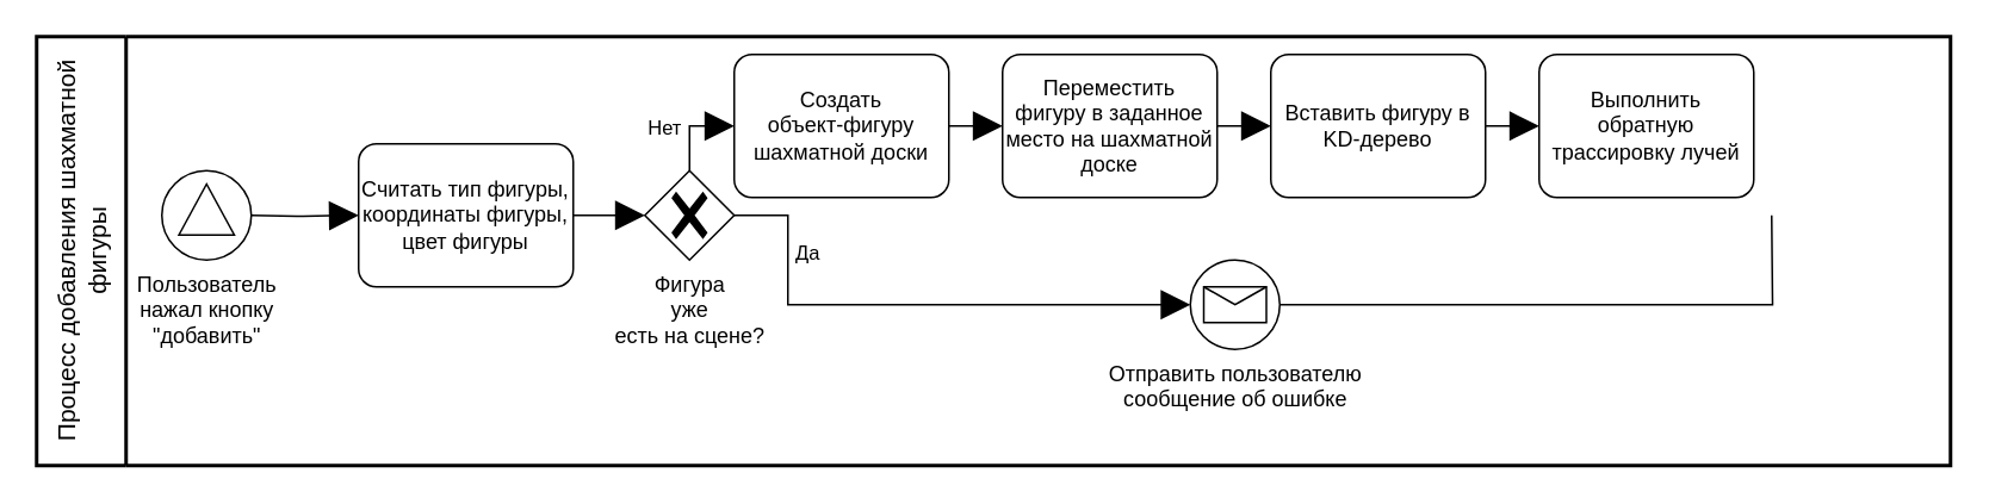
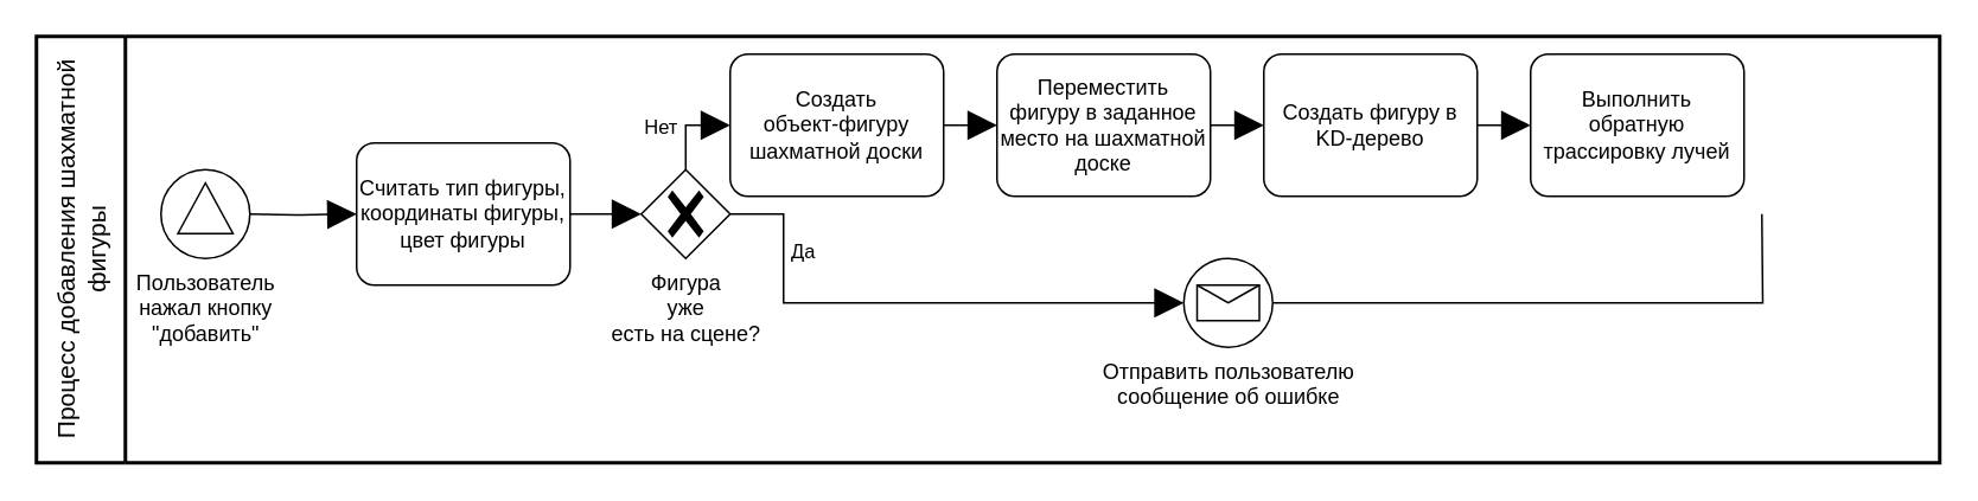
  <mxCell id="0" />
  <mxCell id="1" parent="0" />
  <mxCell id="2" value="Процесс добавления шахматной фигуры" style="swimlane;html=1;startSize=50;fontStyle=0;collapsible=0;horizontal=0;swimlaneLine=1;swimlaneFillColor=#ffffff;strokeWidth=2;whiteSpace=wrap;fontSize=14;" vertex="1" parent="1"><mxGeometry x="20" y="20" width="1070" height="240" as="geometry" /></mxCell>
  <mxCell id="3" style="edgeStyle=orthogonalEdgeStyle;rounded=0;orthogonalLoop=1;jettySize=auto;html=1;endArrow=block;endFill=1;endSize=14;entryX=0;entryY=0.5;entryDx=0;entryDy=0;entryPerimeter=0;" edge="1" parent="2" target="5"><mxGeometry relative="1" as="geometry"><mxPoint x="120.0" y="100" as="sourcePoint" /><mxPoint x="160" y="100" as="targetPoint" /></mxGeometry></mxCell>
  <mxCell id="4" style="edgeStyle=orthogonalEdgeStyle;rounded=0;orthogonalLoop=1;jettySize=auto;html=1;exitX=1;exitY=0.5;exitDx=0;exitDy=0;exitPerimeter=0;endArrow=block;endFill=1;endSize=14;entryX=0;entryY=0.5;entryDx=0;entryDy=0;entryPerimeter=0;" edge="1" parent="2" source="5"><mxGeometry relative="1" as="geometry"><mxPoint x="340" y="100" as="targetPoint" /></mxGeometry></mxCell>
  <mxCell id="5" value="Считать тип фигуры,&lt;br&gt;координаты фигуры,&lt;br&gt;цвет фигуры" style="points=[[0.25,0,0],[0.5,0,0],[0.75,0,0],[1,0.25,0],[1,0.5,0],[1,0.75,0],[0.75,1,0],[0.5,1,0],[0.25,1,0],[0,0.75,0],[0,0.5,0],[0,0.25,0]];shape=mxgraph.bpmn.task;whiteSpace=wrap;rectStyle=rounded;size=10;html=1;container=1;expand=0;collapsible=0;taskMarker=abstract;" vertex="1" parent="2"><mxGeometry x="180" y="60" width="120" height="80" as="geometry" /></mxCell>
  <mxCell id="6" style="edgeStyle=orthogonalEdgeStyle;rounded=0;orthogonalLoop=1;jettySize=auto;html=1;exitX=1;exitY=0.5;exitDx=0;exitDy=0;exitPerimeter=0;endArrow=block;endFill=1;endSize=14;" edge="1" parent="2" source="8" target="9"><mxGeometry relative="1" as="geometry"><mxPoint x="780" y="100.0" as="sourcePoint" /><mxPoint x="740" y="130" as="targetPoint" /></mxGeometry></mxCell>
  <mxCell id="7" value="Создать &lt;br&gt;объект-фигуру&lt;br&gt;шахматной доски" style="points=[[0.25,0,0],[0.5,0,0],[0.75,0,0],[1,0.25,0],[1,0.5,0],[1,0.75,0],[0.75,1,0],[0.5,1,0],[0.25,1,0],[0,0.75,0],[0,0.5,0],[0,0.25,0]];shape=mxgraph.bpmn.task;whiteSpace=wrap;rectStyle=rounded;size=10;html=1;container=1;expand=0;collapsible=0;taskMarker=abstract;" vertex="1" parent="2"><mxGeometry x="390" y="10" width="120" height="80" as="geometry" /></mxCell>
- <mxCell id="8" value="Вставить фигуру в&lt;br style=&quot;border-color: var(--border-color);&quot;&gt;KD-дерево" style="points=[[0.25,0,0],[0.5,0,0],[0.75,0,0],[1,0.25,0],[1,0.5,0],[1,0.75,0],[0.75,1,0],[0.5,1,0],[0.25,1,0],[0,0.75,0],[0,0.5,0],[0,0.25,0]];shape=mxgraph.bpmn.task;whiteSpace=wrap;rectStyle=rounded;size=10;html=1;container=1;expand=0;collapsible=0;taskMarker=abstract;" vertex="1" parent="2"><mxGeometry x="690" y="10" width="120" height="80" as="geometry" /></mxCell>
+ <mxCell id="8" value="Создать фигуру в&lt;br style=&quot;border-color: var(--border-color);&quot;&gt;KD-дерево" style="points=[[0.25,0,0],[0.5,0,0],[0.75,0,0],[1,0.25,0],[1,0.5,0],[1,0.75,0],[0.75,1,0],[0.5,1,0],[0.25,1,0],[0,0.75,0],[0,0.5,0],[0,0.25,0]];shape=mxgraph.bpmn.task;whiteSpace=wrap;rectStyle=rounded;size=10;html=1;container=1;expand=0;collapsible=0;taskMarker=abstract;" vertex="1" parent="2"><mxGeometry x="690" y="10" width="120" height="80" as="geometry" /></mxCell>
  <mxCell id="9" value="Выполнить обратную&lt;br style=&quot;border-color: var(--border-color);&quot;&gt;трассировку лучей" style="points=[[0.25,0,0],[0.5,0,0],[0.75,0,0],[1,0.25,0],[1,0.5,0],[1,0.75,0],[0.75,1,0],[0.5,1,0],[0.25,1,0],[0,0.75,0],[0,0.5,0],[0,0.25,0]];shape=mxgraph.bpmn.task;whiteSpace=wrap;rectStyle=rounded;size=10;html=1;container=1;expand=0;collapsible=0;taskMarker=abstract;" vertex="1" parent="2"><mxGeometry x="840" y="10" width="120" height="80" as="geometry" /></mxCell>
  <mxCell id="10" value="Пользователь&lt;br&gt;нажал кнопку&lt;br&gt;&quot;добавить&quot;" style="points=[[0.145,0.145,0],[0.5,0,0],[0.855,0.145,0],[1,0.5,0],[0.855,0.855,0],[0.5,1,0],[0.145,0.855,0],[0,0.5,0]];shape=mxgraph.bpmn.event;html=1;verticalLabelPosition=bottom;labelBackgroundColor=#ffffff;verticalAlign=top;align=center;perimeter=ellipsePerimeter;outlineConnect=0;aspect=fixed;outline=standard;symbol=signal;" vertex="1" parent="2"><mxGeometry x="70" y="75" width="50" height="50" as="geometry" /></mxCell>
  <mxCell id="11" style="edgeStyle=orthogonalEdgeStyle;rounded=0;orthogonalLoop=1;jettySize=auto;html=1;endSize=14;endArrow=block;endFill=1;" edge="1" parent="2" source="13" target="15"><mxGeometry relative="1" as="geometry"><Array as="points"><mxPoint x="420" y="100" /><mxPoint x="420" y="150" /></Array></mxGeometry></mxCell>
  <mxCell id="12" value="Да" style="edgeLabel;html=1;align=center;verticalAlign=middle;resizable=0;points=[];" vertex="1" connectable="0" parent="11"><mxGeometry x="-0.784" relative="1" as="geometry"><mxPoint x="10" y="17" as="offset" /></mxGeometry></mxCell>
  <mxCell id="13" value="Фигура&lt;br&gt;уже&lt;br&gt;есть на сцене?" style="points=[[0.25,0.25,0],[0.5,0,0],[0.75,0.25,0],[1,0.5,0],[0.75,0.75,0],[0.5,1,0],[0.25,0.75,0],[0,0.5,0]];shape=mxgraph.bpmn.gateway2;html=1;verticalLabelPosition=bottom;labelBackgroundColor=#ffffff;verticalAlign=top;align=center;perimeter=rhombusPerimeter;outlineConnect=0;outline=none;symbol=none;gwType=exclusive;" vertex="1" parent="2"><mxGeometry x="340" y="75" width="50" height="50" as="geometry" /></mxCell>
  <mxCell id="14" style="edgeStyle=orthogonalEdgeStyle;rounded=0;orthogonalLoop=1;jettySize=auto;html=1;exitX=1;exitY=0.5;exitDx=0;exitDy=0;exitPerimeter=0;endArrow=none;endFill=0;" edge="1" parent="2" source="15"><mxGeometry relative="1" as="geometry"><mxPoint x="970" y="100" as="targetPoint" /></mxGeometry></mxCell>
  <mxCell id="15" value="Отправить пользователю&lt;br&gt;сообщение об ошибке" style="points=[[0.145,0.145,0],[0.5,0,0],[0.855,0.145,0],[1,0.5,0],[0.855,0.855,0],[0.5,1,0],[0.145,0.855,0],[0,0.5,0]];shape=mxgraph.bpmn.event;html=1;verticalLabelPosition=bottom;labelBackgroundColor=#ffffff;verticalAlign=top;align=center;perimeter=ellipsePerimeter;outlineConnect=0;aspect=fixed;outline=standard;symbol=message;" vertex="1" parent="2"><mxGeometry x="645" y="125" width="50" height="50" as="geometry" /></mxCell>
  <mxCell id="16" style="edgeStyle=orthogonalEdgeStyle;rounded=0;orthogonalLoop=1;jettySize=auto;html=1;exitX=0.5;exitY=0;exitDx=0;exitDy=0;exitPerimeter=0;endArrow=block;endFill=1;endSize=14;entryX=0;entryY=0.5;entryDx=0;entryDy=0;entryPerimeter=0;" edge="1" parent="2" source="13" target="7"><mxGeometry relative="1" as="geometry"><mxPoint x="420" y="100" as="sourcePoint" /><mxPoint x="490" y="100" as="targetPoint" /><Array as="points"><mxPoint x="365" y="50" /></Array></mxGeometry></mxCell>
  <mxCell id="17" value="Нет" style="edgeLabel;html=1;align=center;verticalAlign=middle;resizable=0;points=[];" vertex="1" connectable="0" parent="16"><mxGeometry x="-0.1" y="-1" relative="1" as="geometry"><mxPoint x="-16" y="-2" as="offset" /></mxGeometry></mxCell>
  <mxCell id="18" value="" style="edgeStyle=orthogonalEdgeStyle;rounded=0;orthogonalLoop=1;jettySize=auto;html=1;exitX=1;exitY=0.5;exitDx=0;exitDy=0;exitPerimeter=0;endArrow=block;endFill=1;endSize=14;entryX=0;entryY=0.5;entryDx=0;entryDy=0;entryPerimeter=0;" edge="1" parent="2" source="7" target="20"><mxGeometry relative="1" as="geometry"><mxPoint x="560.0" y="89.75" as="sourcePoint" /><mxPoint x="610" y="89.75" as="targetPoint" /><Array as="points" /></mxGeometry></mxCell>
  <mxCell id="19" style="edgeStyle=orthogonalEdgeStyle;rounded=0;orthogonalLoop=1;jettySize=auto;html=1;entryX=0;entryY=0.5;entryDx=0;entryDy=0;entryPerimeter=0;endArrow=block;endFill=1;endSize=14;" edge="1" parent="2" source="20" target="8"><mxGeometry relative="1" as="geometry" /></mxCell>
  <mxCell id="20" value="Переместить&lt;br&gt;фигуру в заданное&lt;br&gt;место на шахматной доске" style="points=[[0.25,0,0],[0.5,0,0],[0.75,0,0],[1,0.25,0],[1,0.5,0],[1,0.75,0],[0.75,1,0],[0.5,1,0],[0.25,1,0],[0,0.75,0],[0,0.5,0],[0,0.25,0]];shape=mxgraph.bpmn.task;whiteSpace=wrap;rectStyle=rounded;size=10;html=1;container=1;expand=0;collapsible=0;taskMarker=abstract;" vertex="1" parent="2"><mxGeometry x="540" y="10" width="120" height="80" as="geometry" /></mxCell>
